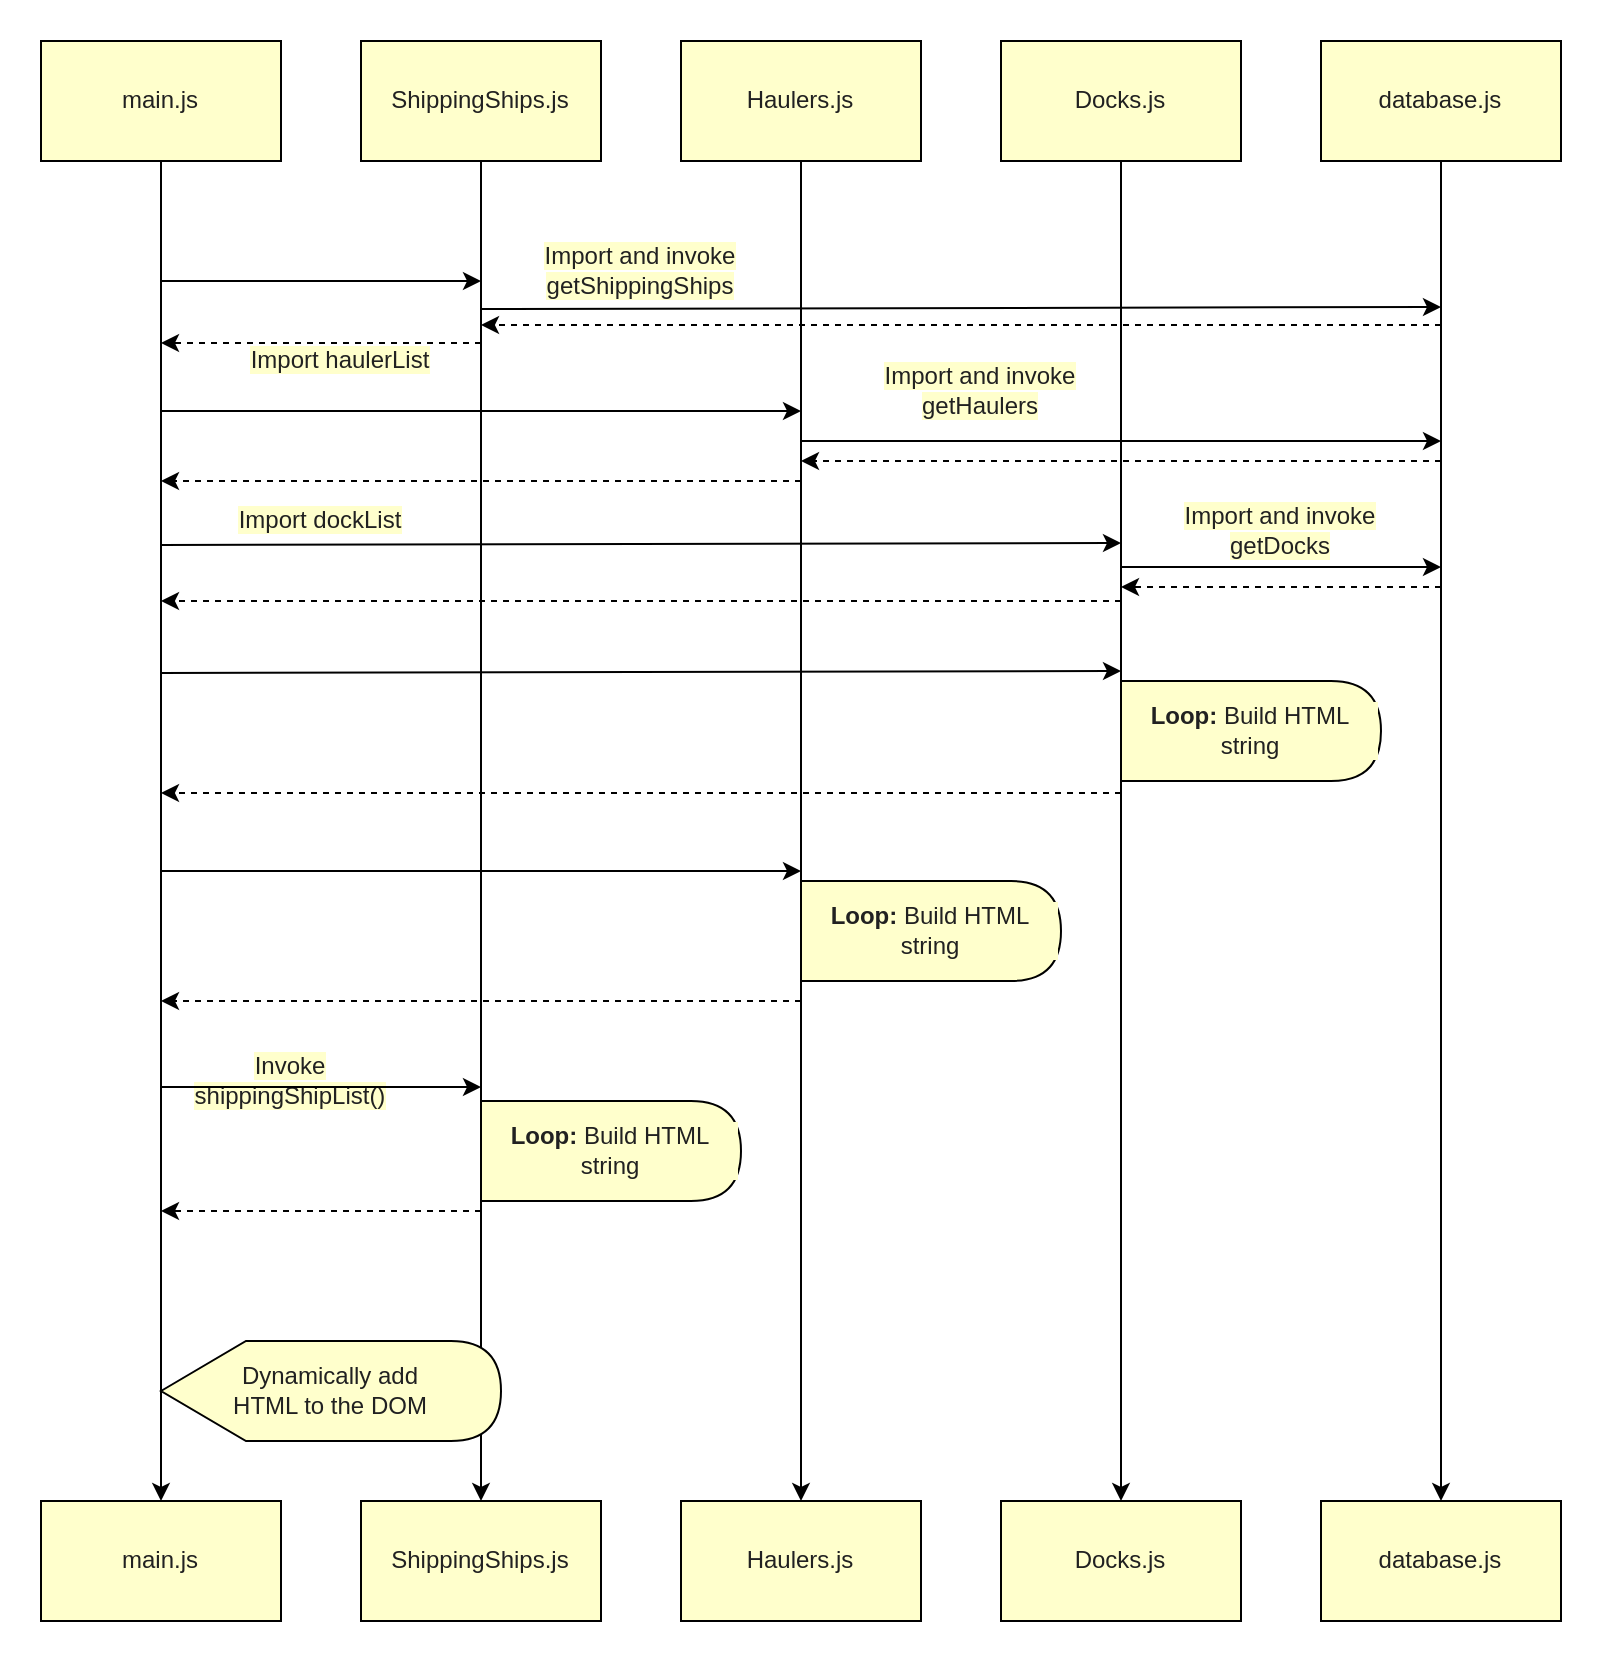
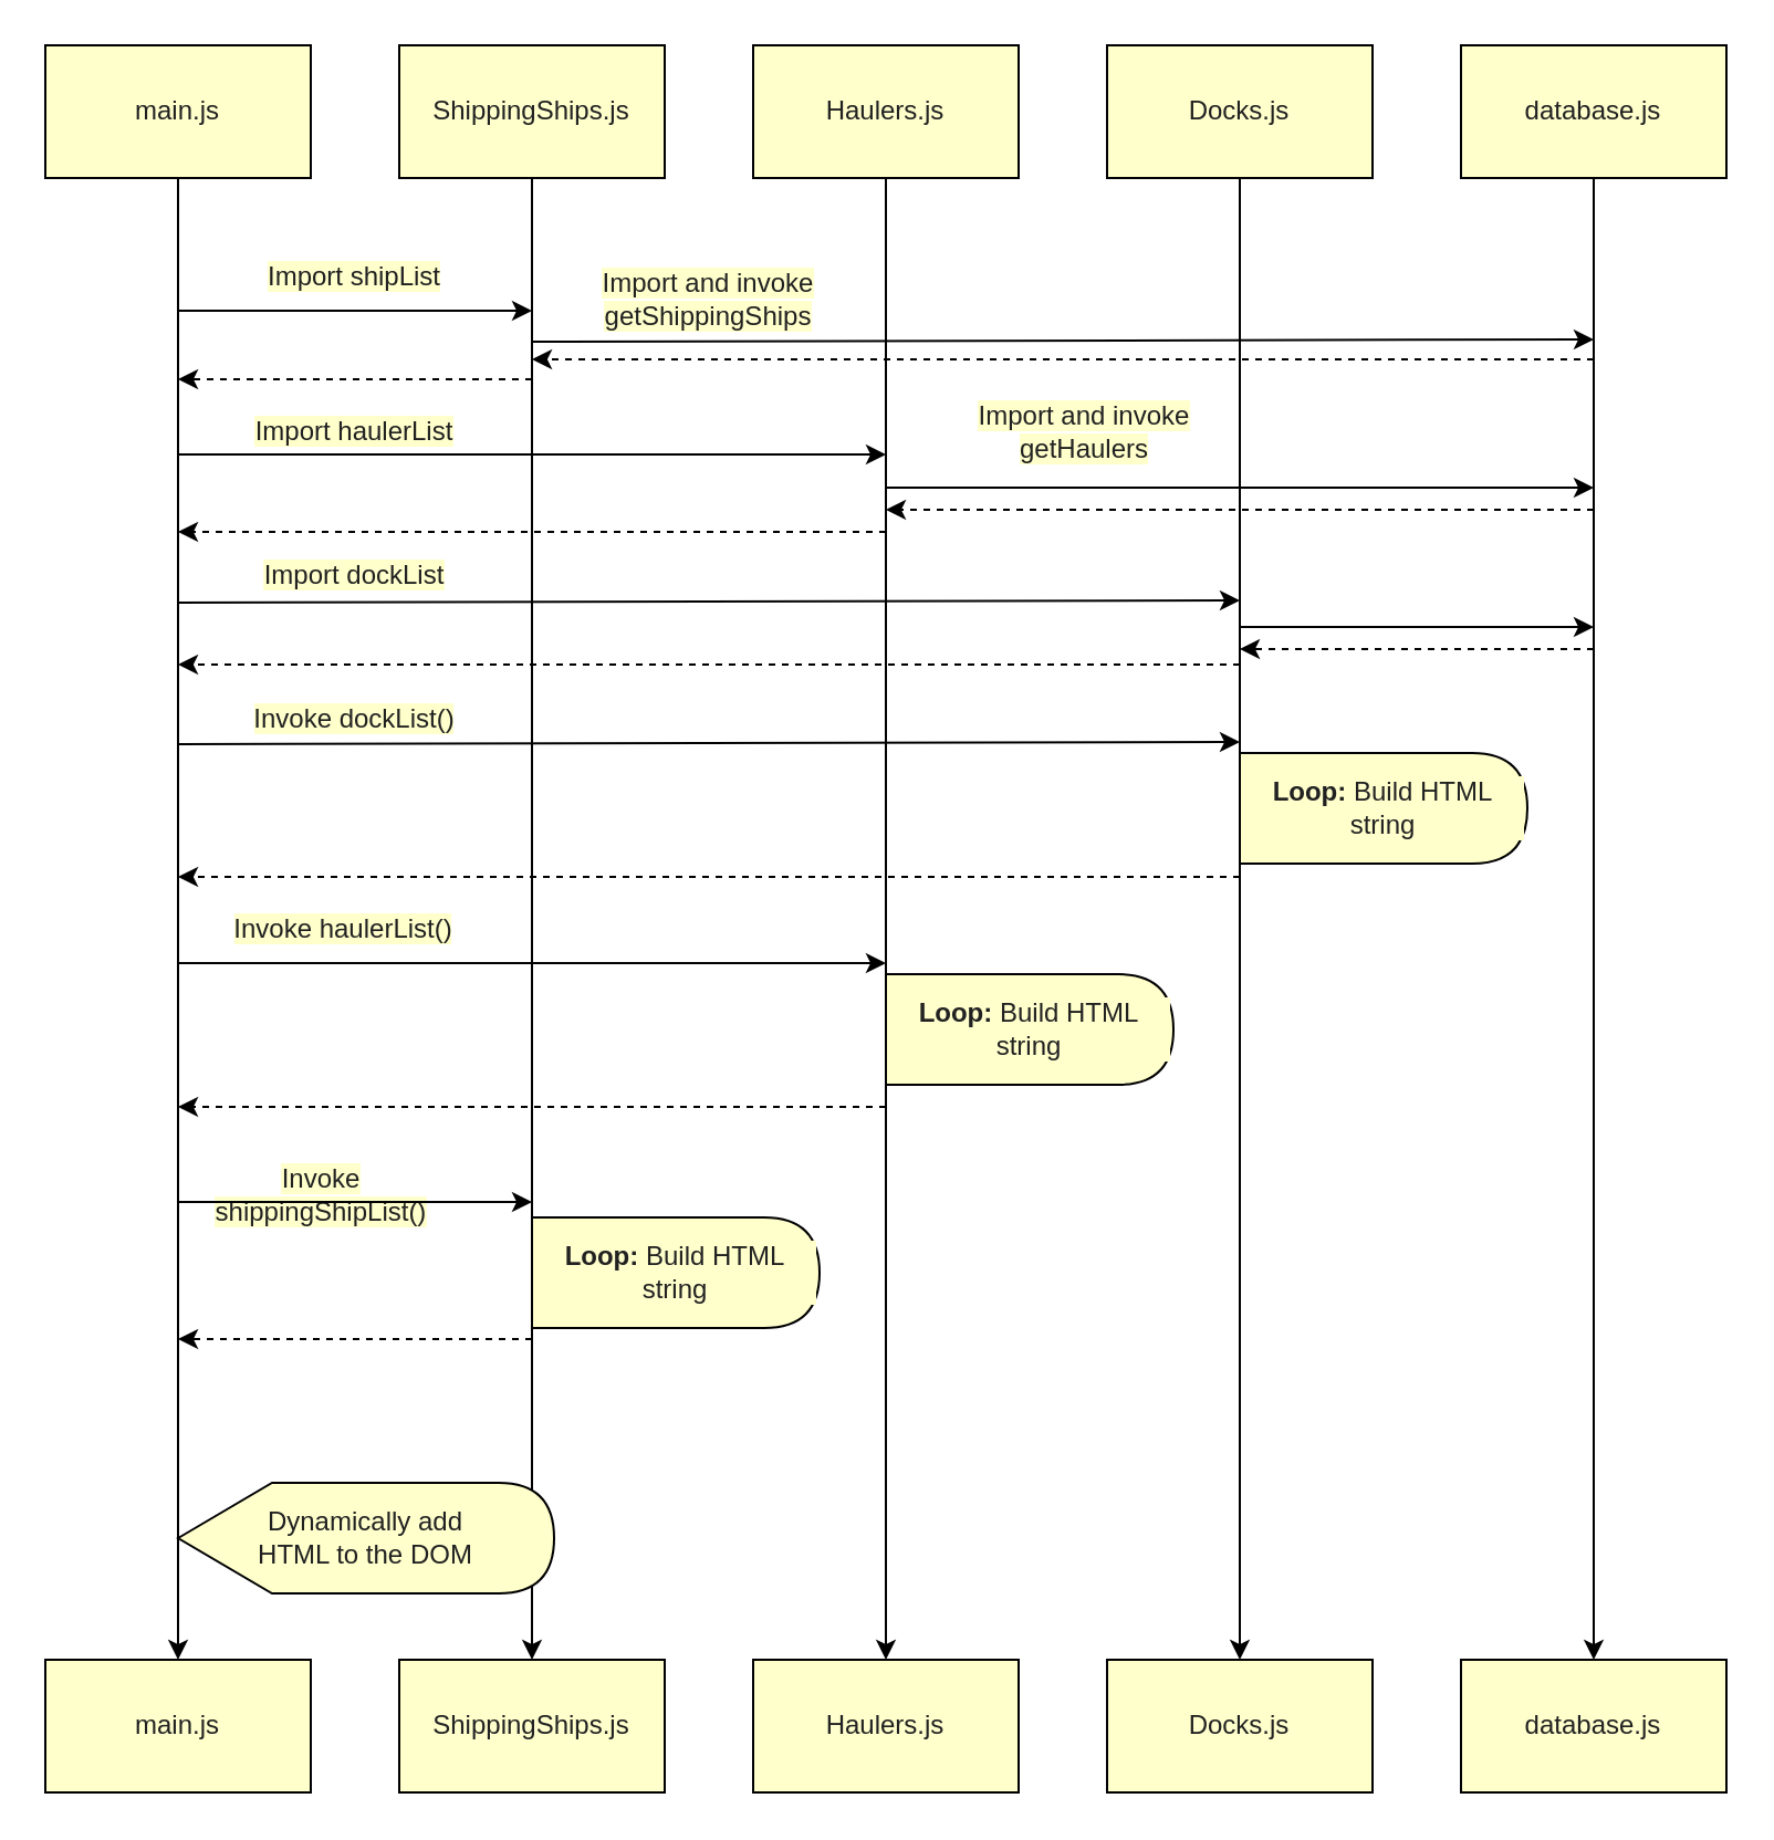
  <mxCell id="0" />
  <mxCell id="1" parent="0" />
  <mxCell id="2" value="" style="edgeStyle=none;html=1;fontColor=#212121;" edge="1" parent="1" source="3" target="12"><mxGeometry relative="1" as="geometry" /></mxCell>
  <mxCell id="3" value="&lt;font color=&quot;#212121&quot;&gt;main.js&lt;/font&gt;" style="whiteSpace=wrap;html=1;fillColor=#FFFFCC;" vertex="1" parent="1"><mxGeometry x="20" y="20" width="120" height="60" as="geometry" /></mxCell>
  <mxCell id="4" value="" style="edgeStyle=none;html=1;fontColor=#212121;" edge="1" parent="1" source="5" target="13"><mxGeometry relative="1" as="geometry" /></mxCell>
  <mxCell id="5" value="&lt;font color=&quot;#212121&quot;&gt;ShippingShips.js&lt;/font&gt;" style="whiteSpace=wrap;html=1;fillColor=#FFFFCC;" vertex="1" parent="1"><mxGeometry x="180" y="20" width="120" height="60" as="geometry" /></mxCell>
  <mxCell id="6" value="" style="edgeStyle=none;html=1;fontColor=#212121;" edge="1" parent="1" source="7" target="14"><mxGeometry relative="1" as="geometry" /></mxCell>
  <mxCell id="7" value="&lt;font color=&quot;#212121&quot;&gt;Haulers.js&lt;/font&gt;" style="whiteSpace=wrap;html=1;fillColor=#FFFFCC;" vertex="1" parent="1"><mxGeometry x="340" y="20" width="120" height="60" as="geometry" /></mxCell>
  <mxCell id="8" value="" style="edgeStyle=none;html=1;fontColor=#212121;" edge="1" parent="1" source="9" target="15"><mxGeometry relative="1" as="geometry" /></mxCell>
  <mxCell id="9" value="&lt;font color=&quot;#212121&quot;&gt;Docks.js&lt;/font&gt;" style="whiteSpace=wrap;html=1;fillColor=#FFFFCC;" vertex="1" parent="1"><mxGeometry x="500" y="20" width="120" height="60" as="geometry" /></mxCell>
  <mxCell id="10" value="" style="edgeStyle=none;html=1;fontColor=#212121;" edge="1" parent="1" source="11" target="16"><mxGeometry relative="1" as="geometry" /></mxCell>
  <mxCell id="11" value="&lt;font color=&quot;#212121&quot;&gt;database.js&lt;/font&gt;" style="whiteSpace=wrap;html=1;fillColor=#FFFFCC;" vertex="1" parent="1"><mxGeometry x="660" y="20" width="120" height="60" as="geometry" /></mxCell>
  <mxCell id="12" value="&lt;font color=&quot;#212121&quot;&gt;main.js&lt;/font&gt;" style="whiteSpace=wrap;html=1;fillColor=#FFFFCC;" vertex="1" parent="1"><mxGeometry x="20" y="750" width="120" height="60" as="geometry" /></mxCell>
  <mxCell id="13" value="&lt;font color=&quot;#212121&quot;&gt;ShippingShips.js&lt;/font&gt;" style="whiteSpace=wrap;html=1;fillColor=#FFFFCC;" vertex="1" parent="1"><mxGeometry x="180" y="750" width="120" height="60" as="geometry" /></mxCell>
  <mxCell id="14" value="&lt;font color=&quot;#212121&quot;&gt;Haulers.js&lt;/font&gt;" style="whiteSpace=wrap;html=1;fillColor=#FFFFCC;" vertex="1" parent="1"><mxGeometry x="340" y="750" width="120" height="60" as="geometry" /></mxCell>
  <mxCell id="15" value="&lt;font color=&quot;#212121&quot;&gt;Docks.js&lt;/font&gt;" style="whiteSpace=wrap;html=1;fillColor=#FFFFCC;" vertex="1" parent="1"><mxGeometry x="500" y="750" width="120" height="60" as="geometry" /></mxCell>
  <mxCell id="16" value="&lt;font color=&quot;#212121&quot;&gt;database.js&lt;/font&gt;" style="whiteSpace=wrap;html=1;fillColor=#FFFFCC;" vertex="1" parent="1"><mxGeometry x="660" y="750" width="120" height="60" as="geometry" /></mxCell>
  <mxCell id="17" value="" style="endArrow=classic;html=1;fontColor=#212121;" edge="1" parent="1"><mxGeometry width="50" height="50" relative="1" as="geometry"><mxPoint x="80" y="140" as="sourcePoint" /><mxPoint x="240" y="140" as="targetPoint" /></mxGeometry></mxCell>
  <mxCell id="18" value="" style="html=1;labelBackgroundColor=#ffffff;startArrow=none;startFill=0;startSize=6;endArrow=classic;endFill=1;endSize=6;jettySize=auto;orthogonalLoop=1;strokeWidth=1;dashed=1;fontSize=14;fontColor=#212121;" edge="1" parent="1"><mxGeometry width="60" height="60" relative="1" as="geometry"><mxPoint x="240" y="171" as="sourcePoint" /><mxPoint x="80" y="171" as="targetPoint" /></mxGeometry></mxCell>
+ <mxCell id="19" value="&lt;span style=&quot;background-color: rgb(255, 255, 204);&quot;&gt;Import shipList&lt;/span&gt;" style="text;strokeColor=none;align=center;fillColor=none;html=1;verticalAlign=middle;whiteSpace=wrap;rounded=0;fontColor=#212121;" vertex="1" parent="1"><mxGeometry x="110" y="110" width="100" height="30" as="geometry" /></mxCell>
  <mxCell id="20" value="&lt;span style=&quot;background-color: rgb(255, 255, 204);&quot;&gt;Import and invoke getShippingShips&lt;/span&gt;" style="text;strokeColor=none;align=center;fillColor=none;html=1;verticalAlign=middle;whiteSpace=wrap;rounded=0;fontColor=#212121;" vertex="1" parent="1"><mxGeometry x="270" y="120" width="100" height="30" as="geometry" /></mxCell>
  <mxCell id="21" value="" style="endArrow=classic;html=1;fontColor=#212121;" edge="1" parent="1"><mxGeometry width="50" height="50" relative="1" as="geometry"><mxPoint x="240" y="154" as="sourcePoint" /><mxPoint x="720" y="153" as="targetPoint" /></mxGeometry></mxCell>
  <mxCell id="22" value="" style="html=1;labelBackgroundColor=#ffffff;startArrow=none;startFill=0;startSize=6;endArrow=classic;endFill=1;endSize=6;jettySize=auto;orthogonalLoop=1;strokeWidth=1;dashed=1;fontSize=14;fontColor=#212121;" edge="1" parent="1"><mxGeometry width="60" height="60" relative="1" as="geometry"><mxPoint x="720" y="162" as="sourcePoint" /><mxPoint x="240" y="162" as="targetPoint" /></mxGeometry></mxCell>
- <mxCell id="23" value="&lt;span style=&quot;background-color: rgb(255, 255, 204);&quot;&gt;Import haulerList&lt;/span&gt;" style="text;strokeColor=none;align=center;fillColor=none;html=1;verticalAlign=middle;whiteSpace=wrap;rounded=0;fontColor=#212121;" vertex="1" parent="1"><mxGeometry x="120" y="165" width="100" height="30" as="geometry" /></mxCell>
+ <mxCell id="23" value="&lt;span style=&quot;background-color: rgb(255, 255, 204);&quot;&gt;Import haulerList&lt;/span&gt;" style="text;strokeColor=none;align=center;fillColor=none;html=1;verticalAlign=middle;whiteSpace=wrap;rounded=0;fontColor=#212121;" vertex="1" parent="1"><mxGeometry x="110" y="180" width="100" height="30" as="geometry" /></mxCell>
  <mxCell id="24" value="" style="endArrow=classic;html=1;fontColor=#212121;" edge="1" parent="1"><mxGeometry width="50" height="50" relative="1" as="geometry"><mxPoint x="80" y="205" as="sourcePoint" /><mxPoint x="400" y="205" as="targetPoint" /></mxGeometry></mxCell>
  <mxCell id="25" value="&lt;span style=&quot;background-color: rgb(255, 255, 204);&quot;&gt;Import and invoke getHaulers&lt;/span&gt;" style="text;strokeColor=none;align=center;fillColor=none;html=1;verticalAlign=middle;whiteSpace=wrap;rounded=0;fontColor=#212121;" vertex="1" parent="1"><mxGeometry x="440" y="180" width="100" height="30" as="geometry" /></mxCell>
  <mxCell id="26" value="" style="endArrow=classic;html=1;fontColor=#212121;" edge="1" parent="1"><mxGeometry width="50" height="50" relative="1" as="geometry"><mxPoint x="400" y="220" as="sourcePoint" /><mxPoint x="720" y="220" as="targetPoint" /></mxGeometry></mxCell>
  <mxCell id="27" value="" style="html=1;labelBackgroundColor=#ffffff;startArrow=none;startFill=0;startSize=6;endArrow=classic;endFill=1;endSize=6;jettySize=auto;orthogonalLoop=1;strokeWidth=1;dashed=1;fontSize=14;fontColor=#212121;" edge="1" parent="1"><mxGeometry width="60" height="60" relative="1" as="geometry"><mxPoint x="720" y="230" as="sourcePoint" /><mxPoint x="400" y="230" as="targetPoint" /></mxGeometry></mxCell>
  <mxCell id="28" value="" style="html=1;labelBackgroundColor=#ffffff;startArrow=none;startFill=0;startSize=6;endArrow=classic;endFill=1;endSize=6;jettySize=auto;orthogonalLoop=1;strokeWidth=1;dashed=1;fontSize=14;fontColor=#212121;" edge="1" parent="1"><mxGeometry width="60" height="60" relative="1" as="geometry"><mxPoint x="400" y="240" as="sourcePoint" /><mxPoint x="80" y="240" as="targetPoint" /></mxGeometry></mxCell>
  <mxCell id="29" value="&lt;span style=&quot;background-color: rgb(255, 255, 204);&quot;&gt;Import dockList&lt;/span&gt;" style="text;strokeColor=none;align=center;fillColor=none;html=1;verticalAlign=middle;whiteSpace=wrap;rounded=0;fontColor=#212121;" vertex="1" parent="1"><mxGeometry x="110" y="245" width="100" height="30" as="geometry" /></mxCell>
  <mxCell id="30" value="" style="endArrow=classic;html=1;fontColor=#212121;" edge="1" parent="1"><mxGeometry width="50" height="50" relative="1" as="geometry"><mxPoint x="80" y="272" as="sourcePoint" /><mxPoint x="560" y="271" as="targetPoint" /></mxGeometry></mxCell>
- <mxCell id="31" value="&lt;span style=&quot;background-color: rgb(255, 255, 204);&quot;&gt;Import and invoke getDocks&lt;/span&gt;" style="text;strokeColor=none;align=center;fillColor=none;html=1;verticalAlign=middle;whiteSpace=wrap;rounded=0;fontColor=#212121;" vertex="1" parent="1"><mxGeometry x="590" y="250" width="100" height="30" as="geometry" /></mxCell>
  <mxCell id="32" value="" style="endArrow=classic;html=1;fontColor=#212121;" edge="1" parent="1"><mxGeometry width="50" height="50" relative="1" as="geometry"><mxPoint x="560" y="283" as="sourcePoint" /><mxPoint x="720" y="283" as="targetPoint" /></mxGeometry></mxCell>
  <mxCell id="33" value="" style="html=1;labelBackgroundColor=#ffffff;startArrow=none;startFill=0;startSize=6;endArrow=classic;endFill=1;endSize=6;jettySize=auto;orthogonalLoop=1;strokeWidth=1;dashed=1;fontSize=14;fontColor=#212121;" edge="1" parent="1"><mxGeometry width="60" height="60" relative="1" as="geometry"><mxPoint x="720" y="293" as="sourcePoint" /><mxPoint x="560" y="293" as="targetPoint" /></mxGeometry></mxCell>
  <mxCell id="34" value="" style="html=1;labelBackgroundColor=#ffffff;startArrow=none;startFill=0;startSize=6;endArrow=classic;endFill=1;endSize=6;jettySize=auto;orthogonalLoop=1;strokeWidth=1;dashed=1;fontSize=14;fontColor=#212121;" edge="1" parent="1"><mxGeometry width="60" height="60" relative="1" as="geometry"><mxPoint x="560" y="300" as="sourcePoint" /><mxPoint x="80" y="300" as="targetPoint" /></mxGeometry></mxCell>
+ <mxCell id="35" value="&lt;span style=&quot;background-color: rgb(255, 255, 204);&quot;&gt;Invoke dockList()&lt;/span&gt;" style="text;strokeColor=none;align=center;fillColor=none;html=1;verticalAlign=middle;whiteSpace=wrap;rounded=0;fontColor=#212121;" vertex="1" parent="1"><mxGeometry x="110" y="310" width="100" height="30" as="geometry" /></mxCell>
  <mxCell id="36" value="" style="endArrow=classic;html=1;fontColor=#212121;" edge="1" parent="1"><mxGeometry width="50" height="50" relative="1" as="geometry"><mxPoint x="80" y="336" as="sourcePoint" /><mxPoint x="560" y="335" as="targetPoint" /></mxGeometry></mxCell>
  <mxCell id="37" value="" style="html=1;labelBackgroundColor=#ffffff;startArrow=none;startFill=0;startSize=6;endArrow=classic;endFill=1;endSize=6;jettySize=auto;orthogonalLoop=1;strokeWidth=1;dashed=1;fontSize=14;fontColor=#212121;" edge="1" parent="1"><mxGeometry width="60" height="60" relative="1" as="geometry"><mxPoint x="560" y="396" as="sourcePoint" /><mxPoint x="80" y="396" as="targetPoint" /></mxGeometry></mxCell>
  <mxCell id="38" value="&lt;b&gt;Loop:&lt;/b&gt;&amp;nbsp;Build HTML string" style="shape=delay;whiteSpace=wrap;html=1;labelBackgroundColor=#FFFFCC;fontColor=#212121;fillColor=#FFFFCC;" vertex="1" parent="1"><mxGeometry x="560" y="340" width="130" height="50" as="geometry" /></mxCell>
+ <mxCell id="39" value="&lt;span style=&quot;background-color: rgb(255, 255, 204);&quot;&gt;Invoke haulerList()&lt;/span&gt;" style="text;strokeColor=none;align=center;fillColor=none;html=1;verticalAlign=middle;whiteSpace=wrap;rounded=0;fontColor=#212121;" vertex="1" parent="1"><mxGeometry x="100" y="405" width="110" height="30" as="geometry" /></mxCell>
  <mxCell id="40" value="" style="endArrow=classic;html=1;fontColor=#212121;" edge="1" parent="1"><mxGeometry width="50" height="50" relative="1" as="geometry"><mxPoint x="80" y="435" as="sourcePoint" /><mxPoint x="400" y="435" as="targetPoint" /></mxGeometry></mxCell>
  <mxCell id="41" value="" style="html=1;labelBackgroundColor=#ffffff;startArrow=none;startFill=0;startSize=6;endArrow=classic;endFill=1;endSize=6;jettySize=auto;orthogonalLoop=1;strokeWidth=1;dashed=1;fontSize=14;fontColor=#212121;" edge="1" parent="1"><mxGeometry width="60" height="60" relative="1" as="geometry"><mxPoint x="400" y="500" as="sourcePoint" /><mxPoint x="80" y="500" as="targetPoint" /></mxGeometry></mxCell>
  <mxCell id="42" value="&lt;b&gt;Loop:&lt;/b&gt;&amp;nbsp;Build HTML string" style="shape=delay;whiteSpace=wrap;html=1;labelBackgroundColor=#FFFFCC;fontColor=#212121;fillColor=#FFFFCC;" vertex="1" parent="1"><mxGeometry x="400" y="440" width="130" height="50" as="geometry" /></mxCell>
  <mxCell id="43" value="&lt;span style=&quot;background-color: rgb(255, 255, 204);&quot;&gt;Invoke shippingShipList()&lt;/span&gt;" style="text;strokeColor=none;align=center;fillColor=none;html=1;verticalAlign=middle;whiteSpace=wrap;rounded=0;fontColor=#212121;" vertex="1" parent="1"><mxGeometry x="90" y="525" width="110" height="30" as="geometry" /></mxCell>
  <mxCell id="44" value="" style="endArrow=classic;html=1;fontColor=#212121;" edge="1" parent="1"><mxGeometry width="50" height="50" relative="1" as="geometry"><mxPoint x="80" y="543" as="sourcePoint" /><mxPoint x="240" y="543" as="targetPoint" /></mxGeometry></mxCell>
  <mxCell id="45" value="" style="html=1;labelBackgroundColor=#ffffff;startArrow=none;startFill=0;startSize=6;endArrow=classic;endFill=1;endSize=6;jettySize=auto;orthogonalLoop=1;strokeWidth=1;dashed=1;fontSize=14;fontColor=#212121;" edge="1" parent="1"><mxGeometry width="60" height="60" relative="1" as="geometry"><mxPoint x="240" y="605" as="sourcePoint" /><mxPoint x="80" y="605" as="targetPoint" /></mxGeometry></mxCell>
  <mxCell id="46" value="&lt;b&gt;Loop:&lt;/b&gt;&amp;nbsp;Build HTML string" style="shape=delay;whiteSpace=wrap;html=1;labelBackgroundColor=#FFFFCC;fontColor=#212121;fillColor=#FFFFCC;" vertex="1" parent="1"><mxGeometry x="240" y="550" width="130" height="50" as="geometry" /></mxCell>
  <mxCell id="47" value="Dynamically add &lt;br&gt;HTML to the DOM" style="shape=display;whiteSpace=wrap;html=1;labelBackgroundColor=#FFFFCC;fontColor=#212121;fillColor=#FFFFCC;" vertex="1" parent="1"><mxGeometry x="80" y="670" width="170" height="50" as="geometry" /></mxCell>
